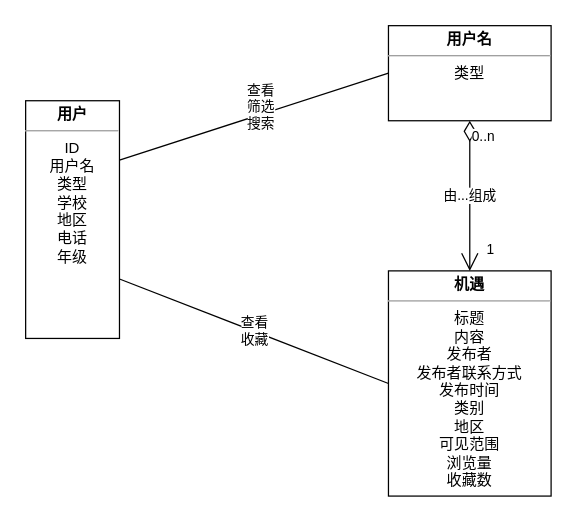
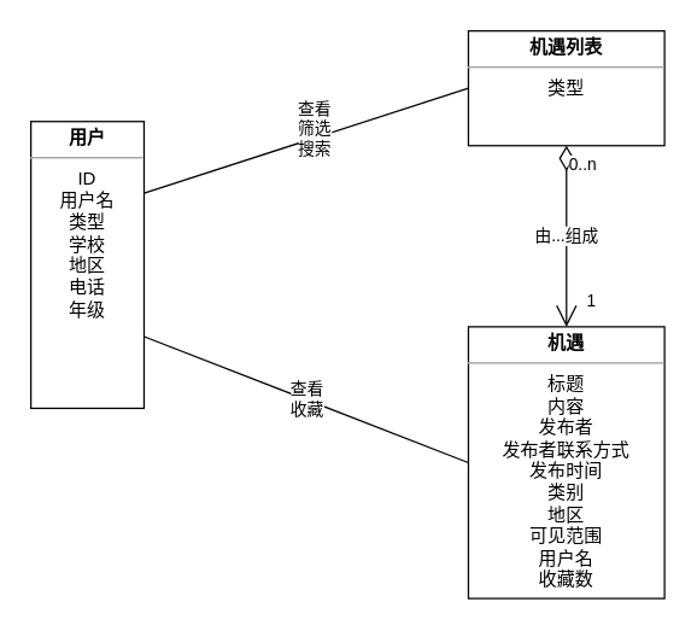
  <mxCell id="0" />
  <mxCell id="1" parent="0" />
  <mxCell id="2" value="&lt;p style=&quot;margin: 0px ; margin-top: 4px ; text-align: center&quot;&gt;&lt;b&gt;用户&lt;/b&gt;&lt;/p&gt;&lt;hr size=&quot;1&quot;&gt;&lt;div style=&quot;text-align: center ; height: 2px&quot;&gt;ID&lt;br&gt;用户名&lt;br&gt;类型&lt;br&gt;学校&lt;br&gt;地区&lt;br&gt;电话&lt;br&gt;年级&lt;/div&gt;" style="verticalAlign=top;align=left;overflow=fill;fontSize=12;fontFamily=Helvetica;html=1;" parent="1" vertex="1"><mxGeometry x="20" y="80" width="75" height="190" as="geometry" /></mxCell>
- <mxCell id="3" value="&lt;p style=&quot;margin: 0px ; margin-top: 4px ; text-align: center&quot;&gt;&lt;b&gt;用户名&lt;/b&gt;&lt;/p&gt;&lt;hr size=&quot;1&quot;&gt;&lt;div style=&quot;text-align: center ; height: 2px&quot;&gt;类型&lt;/div&gt;" style="verticalAlign=top;align=left;overflow=fill;fontSize=12;fontFamily=Helvetica;html=1;" parent="1" vertex="1"><mxGeometry x="310" y="20" width="130" height="76" as="geometry" /></mxCell>
- <mxCell id="4" value="&lt;p style=&quot;margin: 0px ; margin-top: 4px ; text-align: center&quot;&gt;&lt;b&gt;机遇&lt;/b&gt;&lt;/p&gt;&lt;hr size=&quot;1&quot;&gt;&lt;div style=&quot;text-align: center ; height: 2px&quot;&gt;标题&lt;br&gt;内容&lt;br&gt;发布者&lt;br&gt;发布者联系方式&lt;br&gt;发布时间&lt;br&gt;类别&lt;br&gt;地区&lt;br&gt;可见范围&lt;br&gt;浏览量&lt;br&gt;收藏数&lt;/div&gt;" style="verticalAlign=top;align=left;overflow=fill;fontSize=12;fontFamily=Helvetica;html=1;" parent="1" vertex="1"><mxGeometry x="310" y="216" width="130" height="180" as="geometry" /></mxCell>
+ <mxCell id="3" value="&lt;p style=&quot;margin: 0px ; margin-top: 4px ; text-align: center&quot;&gt;&lt;b&gt;机遇列表&lt;/b&gt;&lt;/p&gt;&lt;hr size=&quot;1&quot;&gt;&lt;div style=&quot;text-align: center ; height: 2px&quot;&gt;类型&lt;/div&gt;" style="verticalAlign=top;align=left;overflow=fill;fontSize=12;fontFamily=Helvetica;html=1;" parent="1" vertex="1"><mxGeometry x="310" y="20" width="130" height="76" as="geometry" /></mxCell>
+ <mxCell id="4" value="&lt;p style=&quot;margin: 0px ; margin-top: 4px ; text-align: center&quot;&gt;&lt;b&gt;机遇&lt;/b&gt;&lt;/p&gt;&lt;hr size=&quot;1&quot;&gt;&lt;div style=&quot;text-align: center ; height: 2px&quot;&gt;标题&lt;br&gt;内容&lt;br&gt;发布者&lt;br&gt;发布者联系方式&lt;br&gt;发布时间&lt;br&gt;类别&lt;br&gt;地区&lt;br&gt;可见范围&lt;br&gt;用户名&lt;br&gt;收藏数&lt;/div&gt;" style="verticalAlign=top;align=left;overflow=fill;fontSize=12;fontFamily=Helvetica;html=1;" parent="1" vertex="1"><mxGeometry x="310" y="216" width="130" height="180" as="geometry" /></mxCell>
  <mxCell id="5" value="由...组成" style="endArrow=open;html=1;endSize=12;startArrow=diamondThin;startSize=14;startFill=0;edgeStyle=orthogonalEdgeStyle;exitX=0.5;exitY=1;exitDx=0;exitDy=0;entryX=0.5;entryY=0;entryDx=0;entryDy=0;" parent="1" source="3" target="4" edge="1"><mxGeometry relative="1" as="geometry"><mxPoint x="324" y="120" as="sourcePoint" /><mxPoint x="484" y="120" as="targetPoint" /></mxGeometry></mxCell>
  <mxCell id="6" value="0..n" style="edgeLabel;resizable=0;html=1;align=left;verticalAlign=top;" parent="5" connectable="0" vertex="1"><mxGeometry x="-1" relative="1" as="geometry" /></mxCell>
  <mxCell id="7" value="1" style="edgeLabel;resizable=0;html=1;align=right;verticalAlign=top;" parent="5" connectable="0" vertex="1"><mxGeometry x="1" relative="1" as="geometry"><mxPoint x="20" y="-30" as="offset" /></mxGeometry></mxCell>
  <mxCell id="8" value="" style="endArrow=none;html=1;exitX=1;exitY=0.25;exitDx=0;exitDy=0;entryX=0;entryY=0.5;entryDx=0;entryDy=0;" parent="1" source="2" target="3" edge="1"><mxGeometry width="50" height="50" relative="1" as="geometry"><mxPoint x="40" y="50" as="sourcePoint" /><mxPoint x="304" y="50" as="targetPoint" /></mxGeometry></mxCell>
  <mxCell id="9" value="查看&lt;br&gt;筛选&lt;br&gt;搜索" style="edgeLabel;html=1;align=center;verticalAlign=middle;resizable=0;points=[];" parent="8" vertex="1" connectable="0"><mxGeometry x="0.248" y="1" relative="1" as="geometry"><mxPoint x="-21.76" y="1" as="offset" /></mxGeometry></mxCell>
  <mxCell id="10" value="查看&lt;br&gt;收藏" style="endArrow=none;html=1;entryX=1;entryY=0.75;entryDx=0;entryDy=0;exitX=0;exitY=0.5;exitDx=0;exitDy=0;" parent="1" source="4" target="2" edge="1"><mxGeometry width="50" height="50" relative="1" as="geometry"><mxPoint x="184" y="161" as="sourcePoint" /><mxPoint x="244" y="230" as="targetPoint" /></mxGeometry></mxCell>
